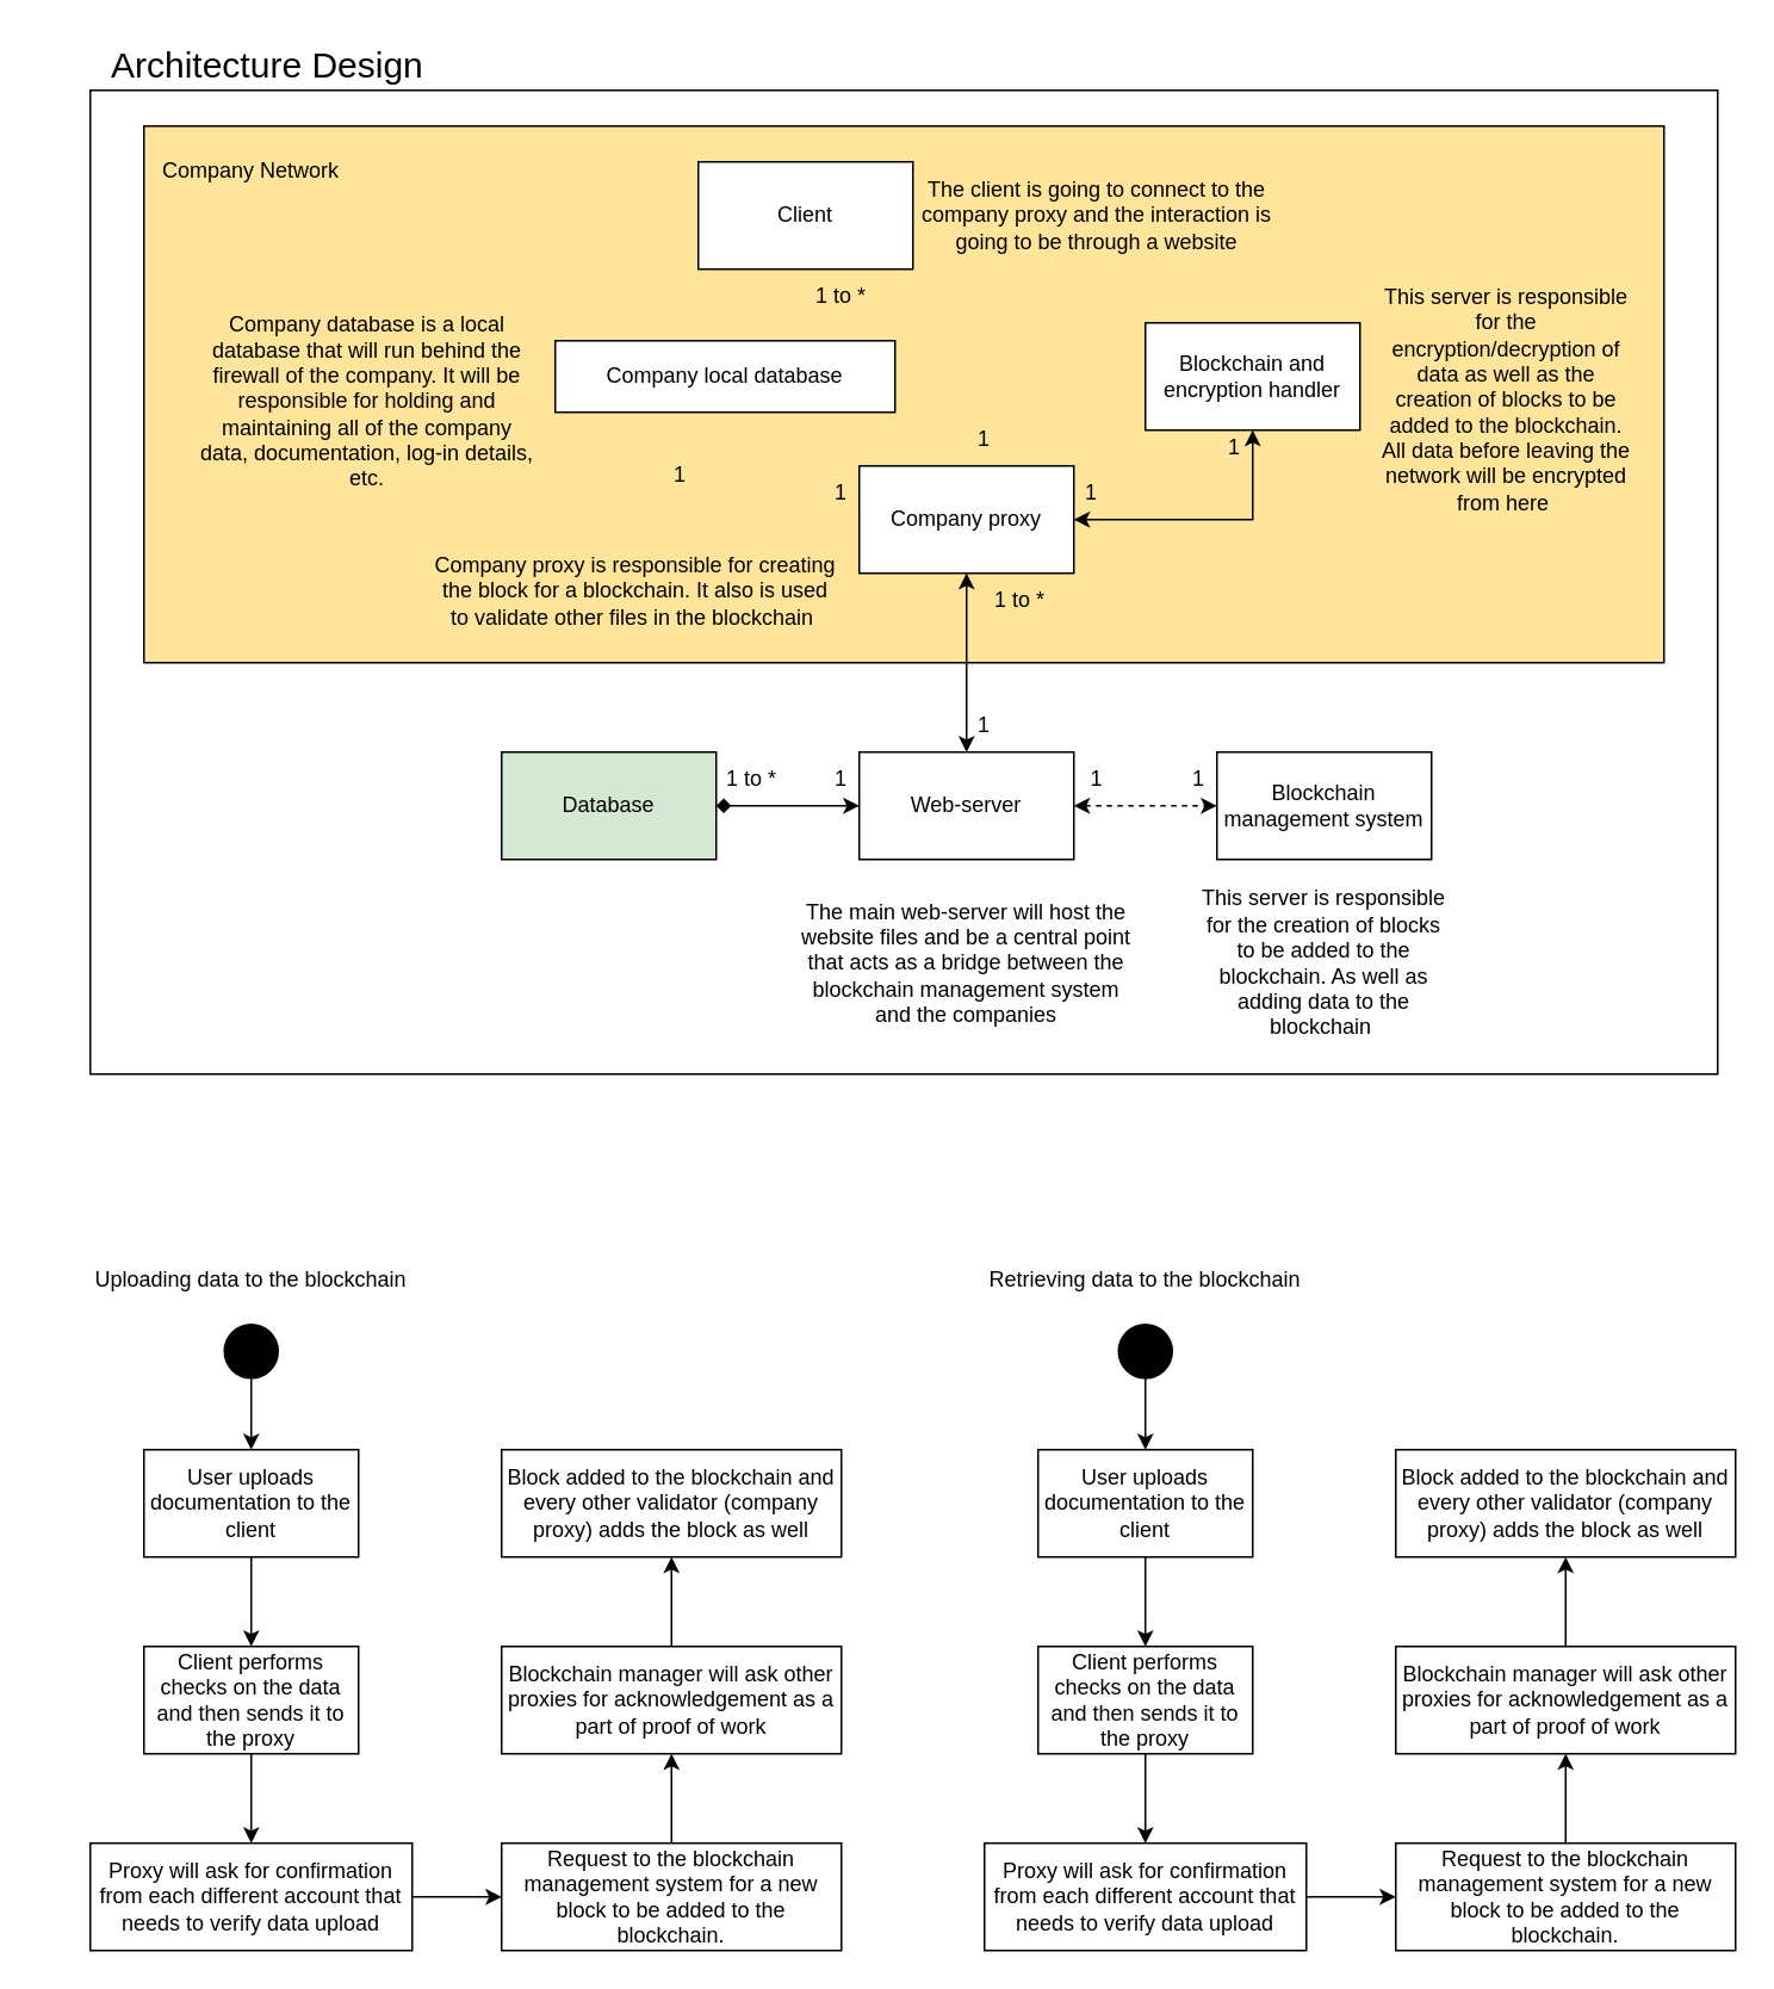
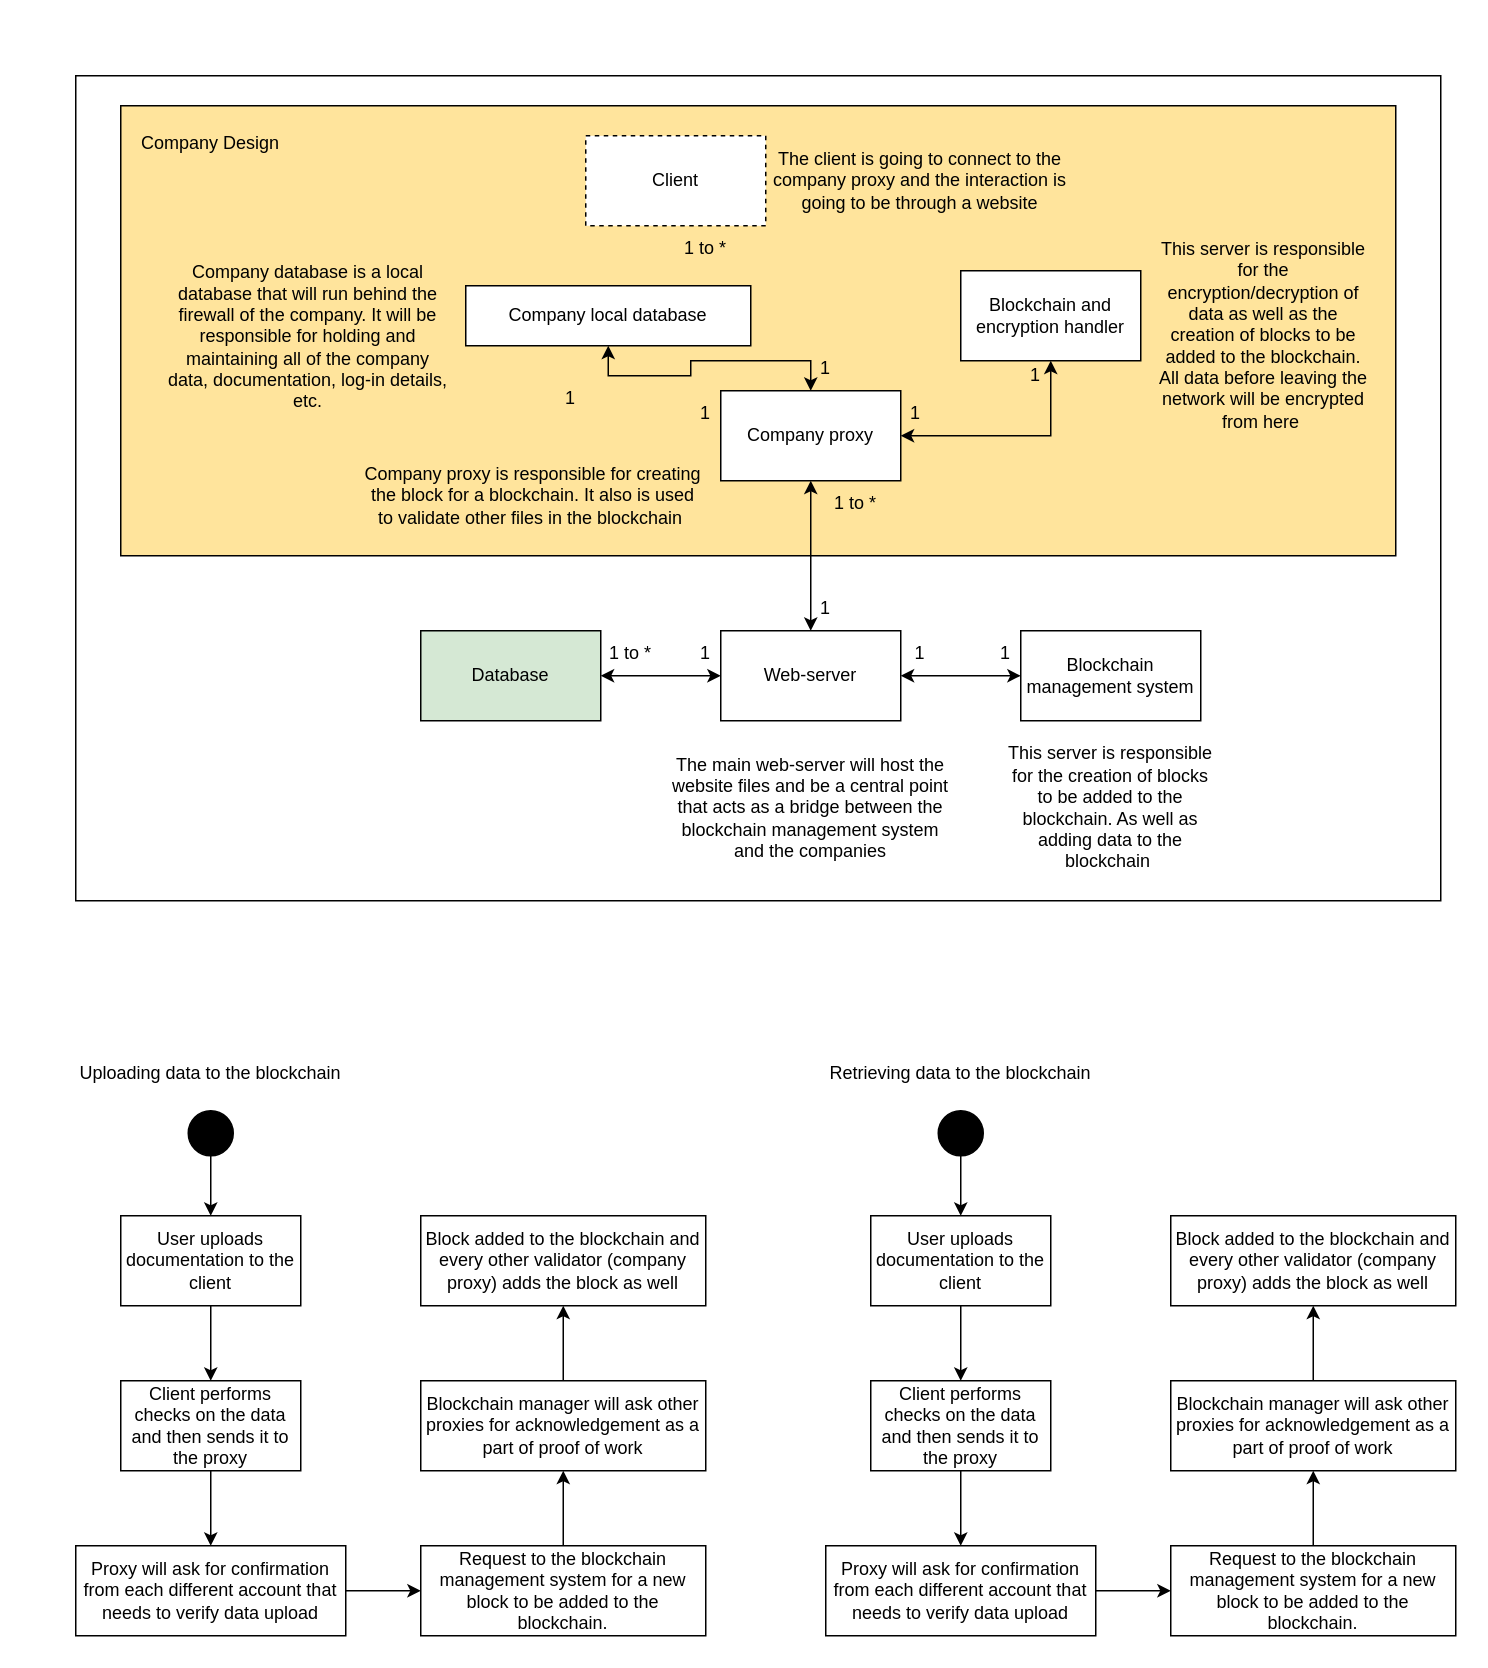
  <mxCell id="0" />
  <mxCell id="1" parent="0" />
  <mxCell id="2" value="" style="rounded=0;whiteSpace=wrap;html=1;fontSize=20;fillColor=none;" parent="1" vertex="1"><mxGeometry x="50" y="50" width="910" height="550" as="geometry" /></mxCell>
  <mxCell id="3" value="" style="rounded=0;whiteSpace=wrap;html=1;fillColor=#FFE49C;" parent="1" vertex="1"><mxGeometry x="80" y="70" width="850" height="300" as="geometry" /></mxCell>
- <mxCell id="4" value="Client" style="rounded=0;whiteSpace=wrap;html=1;" parent="1" vertex="1"><mxGeometry x="390" width="120" height="60" as="geometry" y="90" /></mxCell>
+ <mxCell id="4" value="Client" style="rounded=0;whiteSpace=wrap;html=1;dashed=1;" parent="1" vertex="1"><mxGeometry x="390" width="120" height="60" as="geometry" y="90" /></mxCell>
+ <mxCell id="5" value="" style="edgeStyle=orthogonalEdgeStyle;rounded=0;orthogonalLoop=1;jettySize=auto;html=1;endArrow=classic;endFill=1;startArrow=classic;startFill=1;" parent="1" source="8" target="10" edge="1"><mxGeometry relative="1" as="geometry" /></mxCell>
  <mxCell id="6" value="" style="edgeStyle=orthogonalEdgeStyle;rounded=0;orthogonalLoop=1;jettySize=auto;html=1;startArrow=classic;startFill=1;endArrow=classic;endFill=1;" parent="1" source="8" target="14" edge="1"><mxGeometry relative="1" as="geometry" /></mxCell>
  <mxCell id="7" value="" style="edgeStyle=orthogonalEdgeStyle;rounded=0;orthogonalLoop=1;jettySize=auto;html=1;startArrow=classic;startFill=1;endArrow=classic;endFill=1;" parent="1" source="8" target="18" edge="1"><mxGeometry relative="1" as="geometry" /></mxCell>
  <mxCell id="8" value="Company proxy" style="rounded=0;whiteSpace=wrap;html=1;" parent="1" vertex="1"><mxGeometry x="480" y="260" width="120" height="60" as="geometry" /></mxCell>
  <mxCell id="9" value="Company proxy is responsible for creating the block for a blockchain. It also is used to validate other files in the blockchain&amp;nbsp;" style="text;html=1;strokeColor=none;fillColor=none;align=center;verticalAlign=middle;whiteSpace=wrap;rounded=0;" parent="1" vertex="1"><mxGeometry x="240" y="300" width="230" height="60" as="geometry" /></mxCell>
  <mxCell id="10" value="Company local database" style="rounded=0;whiteSpace=wrap;html=1;" parent="1" vertex="1"><mxGeometry x="310" y="190" width="190" height="40" as="geometry" /></mxCell>
  <mxCell id="11" value="Company database is a local database that will run behind the firewall of the company. It will be responsible for holding and maintaining all of the company data, documentation, log-in details, etc." style="text;html=1;strokeColor=none;fillColor=none;align=center;verticalAlign=middle;whiteSpace=wrap;rounded=0;" parent="1" vertex="1"><mxGeometry x="110" y="164" width="190" height="120" as="geometry" /></mxCell>
  <mxCell id="12" value="The client is going to connect to the company proxy and the interaction is going to be through a website" style="text;html=1;strokeColor=none;fillColor=none;align=center;verticalAlign=middle;whiteSpace=wrap;rounded=0;" parent="1" vertex="1"><mxGeometry x="510" width="206" height="60" as="geometry" y="90" /></mxCell>
- <mxCell id="13" value="Company Network" style="text;html=1;strokeColor=none;fillColor=none;align=center;verticalAlign=middle;whiteSpace=wrap;rounded=0;" parent="1" vertex="1"><mxGeometry x="80" y="80" width="120" height="30" as="geometry" /></mxCell>
+ <mxCell id="13" value="Company Design" style="text;html=1;strokeColor=none;fillColor=none;align=center;verticalAlign=middle;whiteSpace=wrap;rounded=0;" parent="1" vertex="1"><mxGeometry x="80" y="80" width="120" height="30" as="geometry" /></mxCell>
  <mxCell id="14" value="Blockchain and encryption handler" style="rounded=0;whiteSpace=wrap;html=1;" parent="1" vertex="1"><mxGeometry x="640" y="180" width="120" height="60" as="geometry" /></mxCell>
  <mxCell id="15" value="This server is responsible for the encryption/decryption of data as well as the creation of blocks to be added to the blockchain. All data before leaving the network will be encrypted from here&amp;nbsp;" style="text;html=1;strokeColor=none;fillColor=none;align=center;verticalAlign=middle;whiteSpace=wrap;rounded=0;" parent="1" vertex="1"><mxGeometry x="770" y="155" width="144" height="135" as="geometry" /></mxCell>
- <mxCell id="16" value="" style="edgeStyle=orthogonalEdgeStyle;rounded=0;orthogonalLoop=1;jettySize=auto;html=1;startArrow=classic;startFill=1;endArrow=classic;endFill=1;dashed=1;" parent="1" source="18" target="27" edge="1"><mxGeometry relative="1" as="geometry" /></mxCell>
- <mxCell id="17" value="" style="edgeStyle=orthogonalEdgeStyle;rounded=0;orthogonalLoop=1;jettySize=auto;html=1;startArrow=classic;startFill=1;endArrow=diamond;endFill=1;" parent="1" source="18" target="30" edge="1"><mxGeometry relative="1" as="geometry" /></mxCell>
+ <mxCell id="16" value="" style="edgeStyle=orthogonalEdgeStyle;rounded=0;orthogonalLoop=1;jettySize=auto;html=1;startArrow=classic;startFill=1;endArrow=classic;endFill=1;" parent="1" source="18" target="27" edge="1"><mxGeometry relative="1" as="geometry" /></mxCell>
+ <mxCell id="17" value="" style="edgeStyle=orthogonalEdgeStyle;rounded=0;orthogonalLoop=1;jettySize=auto;html=1;startArrow=classic;startFill=1;endArrow=classic;endFill=1;" parent="1" source="18" target="30" edge="1"><mxGeometry relative="1" as="geometry" /></mxCell>
  <mxCell id="18" value="Web-server" style="rounded=0;whiteSpace=wrap;html=1;" parent="1" vertex="1"><mxGeometry x="480" y="420" width="120" height="60" as="geometry" /></mxCell>
  <mxCell id="19" value="1" style="text;html=1;strokeColor=none;fillColor=none;align=center;verticalAlign=middle;whiteSpace=wrap;rounded=0;" parent="1" vertex="1"><mxGeometry x="520" y="390" width="60" height="30" as="geometry" /></mxCell>
  <mxCell id="20" value="1 to *" style="text;html=1;strokeColor=none;fillColor=none;align=center;verticalAlign=middle;whiteSpace=wrap;rounded=0;" parent="1" vertex="1"><mxGeometry x="540" y="320" width="60" height="30" as="geometry" /></mxCell>
  <mxCell id="21" value="1" style="text;html=1;strokeColor=none;fillColor=none;align=center;verticalAlign=middle;whiteSpace=wrap;rounded=0;" parent="1" vertex="1"><mxGeometry x="520" y="230" width="60" height="30" as="geometry" /></mxCell>
  <mxCell id="22" value="1 to *" style="text;html=1;strokeColor=none;fillColor=none;align=center;verticalAlign=middle;whiteSpace=wrap;rounded=0;" parent="1" vertex="1"><mxGeometry x="440" y="150" width="60" height="30" as="geometry" /></mxCell>
  <mxCell id="23" value="1" style="text;html=1;strokeColor=none;fillColor=none;align=center;verticalAlign=middle;whiteSpace=wrap;rounded=0;" parent="1" vertex="1"><mxGeometry x="440" y="260" width="60" height="30" as="geometry" /></mxCell>
  <mxCell id="24" value="1" style="text;html=1;strokeColor=none;fillColor=none;align=center;verticalAlign=middle;whiteSpace=wrap;rounded=0;" parent="1" vertex="1"><mxGeometry x="350" y="250" width="60" height="30" as="geometry" /></mxCell>
  <mxCell id="25" value="1" style="text;html=1;strokeColor=none;fillColor=none;align=center;verticalAlign=middle;whiteSpace=wrap;rounded=0;" parent="1" vertex="1"><mxGeometry x="580" y="260" width="60" height="30" as="geometry" /></mxCell>
  <mxCell id="26" value="1" style="text;html=1;strokeColor=none;fillColor=none;align=center;verticalAlign=middle;whiteSpace=wrap;rounded=0;" parent="1" vertex="1"><mxGeometry x="660" y="235" width="60" height="30" as="geometry" /></mxCell>
  <mxCell id="27" value="Blockchain management system" style="rounded=0;whiteSpace=wrap;html=1;" parent="1" vertex="1"><mxGeometry x="680" y="420" width="120" height="60" as="geometry" /></mxCell>
  <mxCell id="28" value="1" style="text;html=1;strokeColor=none;fillColor=none;align=center;verticalAlign=middle;whiteSpace=wrap;rounded=0;" parent="1" vertex="1"><mxGeometry x="583" y="420" width="60" height="30" as="geometry" /></mxCell>
  <mxCell id="29" value="1" style="text;html=1;strokeColor=none;fillColor=none;align=center;verticalAlign=middle;whiteSpace=wrap;rounded=0;" parent="1" vertex="1"><mxGeometry x="640" y="420" width="60" height="30" as="geometry" /></mxCell>
  <mxCell id="30" value="Database" style="rounded=0;whiteSpace=wrap;html=1;fillColor=#d5e8d4;" parent="1" vertex="1"><mxGeometry x="280" y="420" width="120" height="60" as="geometry" /></mxCell>
  <mxCell id="31" value="1" style="text;html=1;strokeColor=none;fillColor=none;align=center;verticalAlign=middle;whiteSpace=wrap;rounded=0;" parent="1" vertex="1"><mxGeometry x="440" y="420" width="60" height="30" as="geometry" /></mxCell>
  <mxCell id="32" value="1 to *" style="text;html=1;strokeColor=none;fillColor=none;align=center;verticalAlign=middle;whiteSpace=wrap;rounded=0;" parent="1" vertex="1"><mxGeometry x="390" y="420" width="60" height="30" as="geometry" /></mxCell>
- <mxCell id="33" value="Architecture Design" style="text;html=1;strokeColor=none;fillColor=none;align=left;verticalAlign=middle;whiteSpace=wrap;rounded=0;fontSize=20;" parent="1" vertex="1"><mxGeometry x="60" y="20" width="230" height="30" as="geometry" /></mxCell>
  <mxCell id="34" value="This server is responsible for the creation of blocks to be added to the blockchain. As well as adding data to the blockchain&amp;nbsp;" style="text;html=1;strokeColor=none;fillColor=none;align=center;verticalAlign=middle;whiteSpace=wrap;rounded=0;" parent="1" vertex="1"><mxGeometry x="668" y="470" width="144" height="135" as="geometry" /></mxCell>
  <mxCell id="35" value="The main web-server will host the website files and be a central point that acts as a bridge between the blockchain management system and the companies" style="text;html=1;strokeColor=none;fillColor=none;align=center;verticalAlign=middle;whiteSpace=wrap;rounded=0;fontSize=12;" parent="1" vertex="1"><mxGeometry x="445" y="492.5" width="190" height="90" as="geometry" /></mxCell>
  <mxCell id="36" value="Uploading data to the blockchain" style="text;html=1;strokeColor=none;fillColor=none;align=center;verticalAlign=middle;whiteSpace=wrap;rounded=0;" vertex="1" parent="1"><mxGeometry x="20" y="700" width="240" height="30" as="geometry" /></mxCell>
  <mxCell id="37" value="" style="edgeStyle=orthogonalEdgeStyle;rounded=0;orthogonalLoop=1;jettySize=auto;html=1;" edge="1" parent="1" source="38" target="40"><mxGeometry relative="1" as="geometry" /></mxCell>
  <mxCell id="38" value="" style="ellipse;whiteSpace=wrap;html=1;aspect=fixed;fillColor=#000000;" vertex="1" parent="1"><mxGeometry x="125" y="740" width="30" height="30" as="geometry" /></mxCell>
  <mxCell id="39" value="" style="edgeStyle=orthogonalEdgeStyle;rounded=0;orthogonalLoop=1;jettySize=auto;html=1;" edge="1" parent="1" source="40" target="42"><mxGeometry relative="1" as="geometry" /></mxCell>
  <mxCell id="40" value="User uploads documentation to the client" style="whiteSpace=wrap;html=1;fillColor=#FFFFFF;" vertex="1" parent="1"><mxGeometry x="80" y="810" width="120" height="60" as="geometry" /></mxCell>
  <mxCell id="41" style="edgeStyle=orthogonalEdgeStyle;rounded=0;orthogonalLoop=1;jettySize=auto;html=1;exitX=0.5;exitY=1;exitDx=0;exitDy=0;entryX=0.5;entryY=0;entryDx=0;entryDy=0;" edge="1" parent="1" source="42" target="44"><mxGeometry relative="1" as="geometry" /></mxCell>
  <mxCell id="42" value="Client performs checks on the data and then sends it to the proxy" style="whiteSpace=wrap;html=1;fillColor=#FFFFFF;" vertex="1" parent="1"><mxGeometry x="80" y="920" width="120" height="60" as="geometry" /></mxCell>
  <mxCell id="43" value="" style="edgeStyle=orthogonalEdgeStyle;rounded=0;orthogonalLoop=1;jettySize=auto;html=1;" edge="1" parent="1" source="44" target="46"><mxGeometry relative="1" as="geometry" /></mxCell>
  <mxCell id="44" value="Proxy will ask for confirmation from each different account that needs to verify data upload" style="whiteSpace=wrap;html=1;fillColor=#FFFFFF;" vertex="1" parent="1"><mxGeometry x="50" y="1030" width="180" height="60" as="geometry" /></mxCell>
  <mxCell id="45" value="" style="edgeStyle=orthogonalEdgeStyle;rounded=0;orthogonalLoop=1;jettySize=auto;html=1;" edge="1" parent="1" source="46" target="48"><mxGeometry relative="1" as="geometry" /></mxCell>
  <mxCell id="46" value="Request to the blockchain management system for a new block to be added to the blockchain." style="whiteSpace=wrap;html=1;fillColor=#FFFFFF;" vertex="1" parent="1"><mxGeometry x="280" y="1030" width="190" height="60" as="geometry" /></mxCell>
  <mxCell id="47" style="edgeStyle=orthogonalEdgeStyle;rounded=0;orthogonalLoop=1;jettySize=auto;html=1;exitX=0.5;exitY=0;exitDx=0;exitDy=0;entryX=0.5;entryY=1;entryDx=0;entryDy=0;" edge="1" parent="1" source="48" target="49"><mxGeometry relative="1" as="geometry" /></mxCell>
  <mxCell id="48" value="Blockchain manager will ask other proxies for acknowledgement as a part of proof of work" style="whiteSpace=wrap;html=1;fillColor=#FFFFFF;" vertex="1" parent="1"><mxGeometry x="280" y="920" width="190" height="60" as="geometry" /></mxCell>
  <mxCell id="49" value="Block added to the blockchain and every other validator (company proxy) adds the block as well" style="whiteSpace=wrap;html=1;fillColor=#FFFFFF;" vertex="1" parent="1"><mxGeometry x="280" y="810" width="190" height="60" as="geometry" /></mxCell>
  <mxCell id="50" value="Retrieving data to the blockchain" style="text;html=1;strokeColor=none;fillColor=none;align=center;verticalAlign=middle;whiteSpace=wrap;rounded=0;" vertex="1" parent="1"><mxGeometry x="520" y="700" width="240" height="30" as="geometry" /></mxCell>
  <mxCell id="51" value="" style="edgeStyle=orthogonalEdgeStyle;rounded=0;orthogonalLoop=1;jettySize=auto;html=1;" edge="1" parent="1" source="52" target="54"><mxGeometry relative="1" as="geometry" /></mxCell>
  <mxCell id="52" value="" style="ellipse;whiteSpace=wrap;html=1;aspect=fixed;fillColor=#000000;" vertex="1" parent="1"><mxGeometry x="625" y="740" width="30" height="30" as="geometry" /></mxCell>
  <mxCell id="53" value="" style="edgeStyle=orthogonalEdgeStyle;rounded=0;orthogonalLoop=1;jettySize=auto;html=1;" edge="1" parent="1" source="54" target="56"><mxGeometry relative="1" as="geometry" /></mxCell>
  <mxCell id="54" value="User uploads documentation to the client" style="whiteSpace=wrap;html=1;fillColor=#FFFFFF;" vertex="1" parent="1"><mxGeometry x="580" y="810" width="120" height="60" as="geometry" /></mxCell>
  <mxCell id="55" style="edgeStyle=orthogonalEdgeStyle;rounded=0;orthogonalLoop=1;jettySize=auto;html=1;exitX=0.5;exitY=1;exitDx=0;exitDy=0;entryX=0.5;entryY=0;entryDx=0;entryDy=0;" edge="1" parent="1" source="56" target="58"><mxGeometry relative="1" as="geometry" /></mxCell>
  <mxCell id="56" value="Client performs checks on the data and then sends it to the proxy" style="whiteSpace=wrap;html=1;fillColor=#FFFFFF;" vertex="1" parent="1"><mxGeometry x="580" y="920" width="120" height="60" as="geometry" /></mxCell>
  <mxCell id="57" value="" style="edgeStyle=orthogonalEdgeStyle;rounded=0;orthogonalLoop=1;jettySize=auto;html=1;" edge="1" parent="1" source="58" target="60"><mxGeometry relative="1" as="geometry" /></mxCell>
  <mxCell id="58" value="Proxy will ask for confirmation from each different account that needs to verify data upload" style="whiteSpace=wrap;html=1;fillColor=#FFFFFF;" vertex="1" parent="1"><mxGeometry x="550" y="1030" width="180" height="60" as="geometry" /></mxCell>
  <mxCell id="59" value="" style="edgeStyle=orthogonalEdgeStyle;rounded=0;orthogonalLoop=1;jettySize=auto;html=1;" edge="1" parent="1" source="60" target="62"><mxGeometry relative="1" as="geometry" /></mxCell>
  <mxCell id="60" value="Request to the blockchain management system for a new block to be added to the blockchain." style="whiteSpace=wrap;html=1;fillColor=#FFFFFF;" vertex="1" parent="1"><mxGeometry x="780" y="1030" width="190" height="60" as="geometry" /></mxCell>
  <mxCell id="61" style="edgeStyle=orthogonalEdgeStyle;rounded=0;orthogonalLoop=1;jettySize=auto;html=1;exitX=0.5;exitY=0;exitDx=0;exitDy=0;entryX=0.5;entryY=1;entryDx=0;entryDy=0;" edge="1" parent="1" source="62" target="63"><mxGeometry relative="1" as="geometry" /></mxCell>
  <mxCell id="62" value="Blockchain manager will ask other proxies for acknowledgement as a part of proof of work" style="whiteSpace=wrap;html=1;fillColor=#FFFFFF;" vertex="1" parent="1"><mxGeometry x="780" y="920" width="190" height="60" as="geometry" /></mxCell>
  <mxCell id="63" value="Block added to the blockchain and every other validator (company proxy) adds the block as well" style="whiteSpace=wrap;html=1;fillColor=#FFFFFF;" vertex="1" parent="1"><mxGeometry x="780" y="810" width="190" height="60" as="geometry" /></mxCell>
